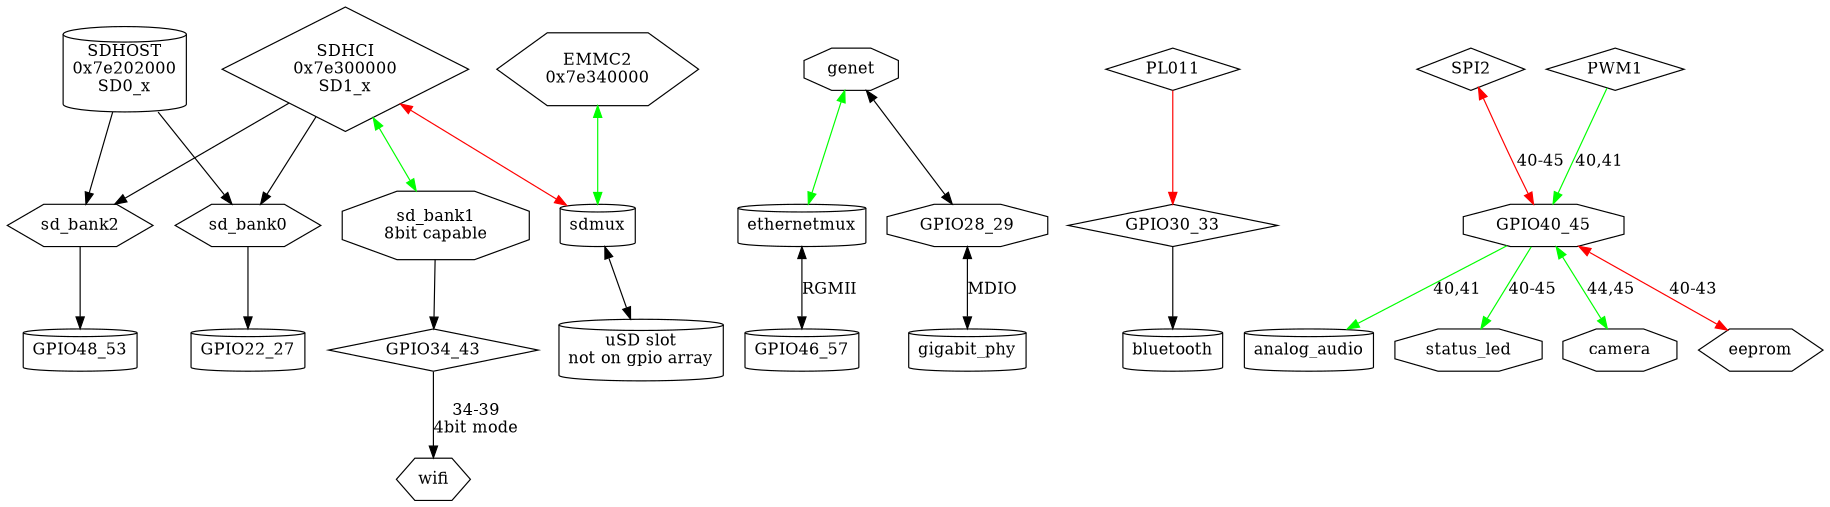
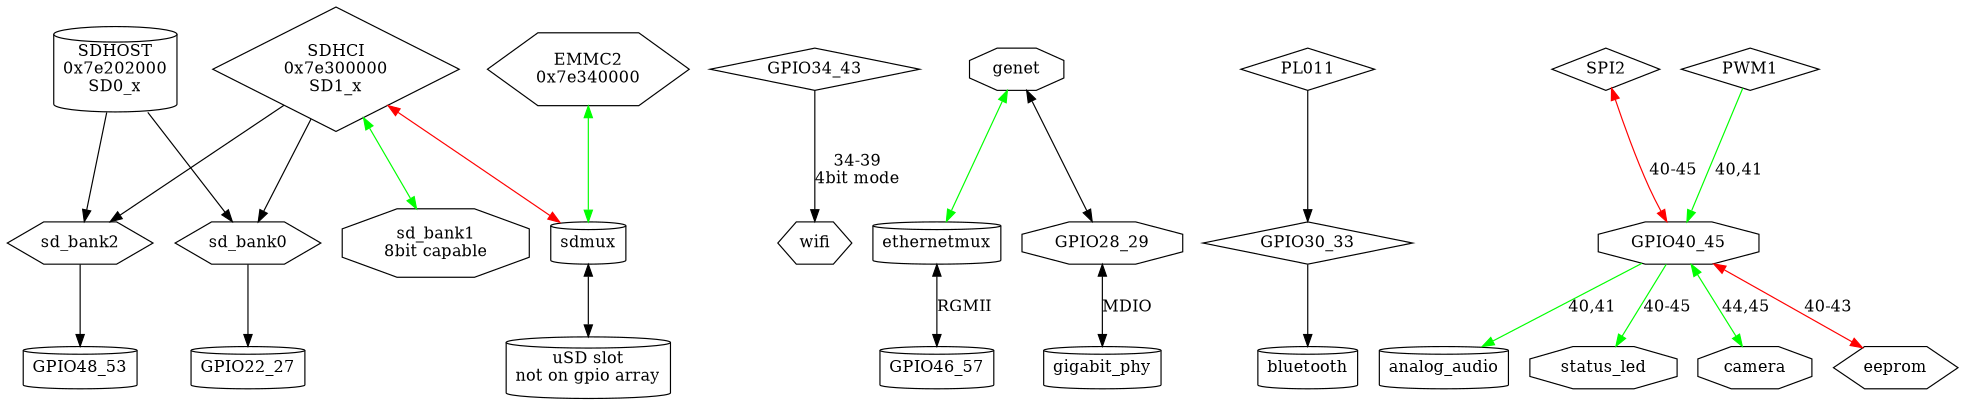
  digraph {
    node [shape=cylinder]
    n1 [label="SDHOST\n0x7e202000\nSD0_x"]
    sd_bank0 [shape=hexagon]
    sd_bank2 [shape=hexagon]
    GPIO22_27
    GPIO48_53
    n6 [label="SDHCI\n0x7e300000\nSD1_x" shape=diamond]
    n7 [label="sd_bank1\n8bit capable" shape=octagon]
    sdmux
    GPIO34_43 [shape=diamond]
    n10 [label="uSD slot\nnot on gpio array"]
    n11 [label="EMMC2\n0x7e340000" shape=hexagon]
    genet [shape=octagon]
    ethernetmux
    GPIO28_29 [shape=octagon]
    GPIO46_57
    gigabit_phy
    wifi [shape=hexagon]
    PL011 [shape=diamond]
    GPIO30_33 [shape=diamond]
    bluetooth
    SPI2 [shape=diamond]
    GPIO40_45 [shape=octagon]
    analog_audio
    status_led [shape=octagon]
    camera [shape=octagon]
    eeprom [shape=hexagon]
    PWM1 [shape=diamond]
    n1 -> sd_bank0
    n1 -> sd_bank2
    sd_bank0 -> GPIO22_27
    sd_bank2 -> GPIO48_53
    n6 -> sd_bank0
    n6 -> sd_bank2
    n6 -> n7 [color=green dir=both]
    n6 -> sdmux [color=red dir=both]
-   n7 -> GPIO34_43
    sdmux -> n10 [dir=both]
    GPIO34_43 -> wifi [label="34-39\n4bit mode"]
    n11 -> sdmux [color=green dir=both]
    genet -> ethernetmux [color=green dir=both]
    genet -> GPIO28_29 [dir=both]
    ethernetmux -> GPIO46_57 [dir=both label=RGMII]
    GPIO28_29 -> gigabit_phy [dir=both label=MDIO]
-   PL011 -> GPIO30_33 [color=red]
+   PL011 -> GPIO30_33
    GPIO30_33 -> bluetooth
    SPI2 -> GPIO40_45 [color=red dir=both label="40-45"]
    GPIO40_45 -> analog_audio [color=green label="40,41"]
    GPIO40_45 -> status_led [color=green label="40-45"]
    GPIO40_45 -> camera [color=green dir=both label="44,45"]
    GPIO40_45 -> eeprom [color=red dir=both label="40-43"]
    PWM1 -> GPIO40_45 [color=green label="40,41"]
  }
